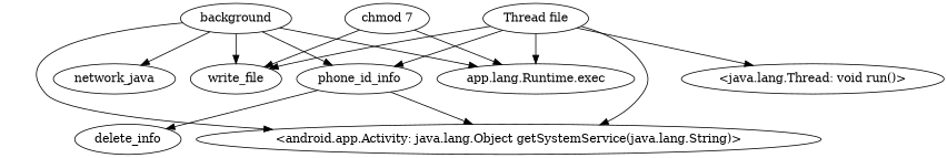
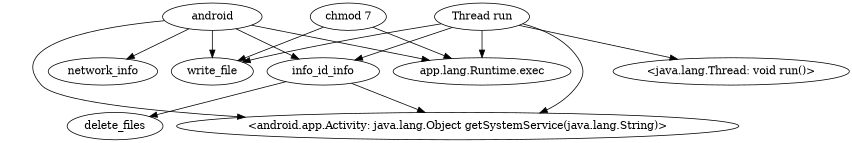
  strict digraph {
    "graph"="{}"
    node [domain=library type=merged]
    edge [deps="FROM_SENSITIVE_PARENT_TO_SENSITIVE_API-CALL-CALL-CALL" type=DEP]
    n1 [label="app.lang.Runtime.exec"]
    "chmod 7" [type=CONST_STRING]
    write_file
    "<android.app.Activity: java.lang.Object getSystemService(java.lang.String)>" [type=SENSITIVE_METHOD]
-   phone_id_info
-   delete_files [label=delete_info]
+   phone_id_info [label=info_id_info]
+   delete_files
    "<java.lang.Thread: void run()>" [type=SENSITIVE_METHOD]
-   background [type=entrypoint]
-   network_info [label=network_java]
-   "Thread run" [type=entrypoint label="Thread file"]
+   background [type=entrypoint label=android]
+   network_info
+   "Thread run" [type=entrypoint]
    "chmod 7" -> n1 [deps=DATAFLOW]
    "chmod 7" -> write_file [deps=DATAFLOW]
    phone_id_info -> "<android.app.Activity: java.lang.Object getSystemService(java.lang.String)>" [deps="DATAFLOW-CALL"]
    phone_id_info -> delete_files
    background -> n1
    background -> write_file [deps="FROM_SENSITIVE_PARENT_TO_SENSITIVE_API-CALL-CALL"]
    background -> "<android.app.Activity: java.lang.Object getSystemService(java.lang.String)>"
    background -> phone_id_info [deps="FROM_SENSITIVE_PARENT_TO_SENSITIVE_API-CALL-CALL-CALL-CALL"]
    background -> network_info
    "Thread run" -> n1 [deps="FROM_SENSITIVE_PARENT_TO_SENSITIVE_API-CALL-CALL-CALL-CALL-CALL-CALL"]
    "Thread run" -> write_file [deps="FROM_SENSITIVE_PARENT_TO_SENSITIVE_API-CALL-CALL"]
    "Thread run" -> "<android.app.Activity: java.lang.Object getSystemService(java.lang.String)>" [deps="FROM_SENSITIVE_PARENT_TO_SENSITIVE_API-CALL"]
    "Thread run" -> phone_id_info
    "Thread run" -> "<java.lang.Thread: void run()>" [deps=FROM_SENSITIVE_PARENT_TO_SENSITIVE_API]
  }
